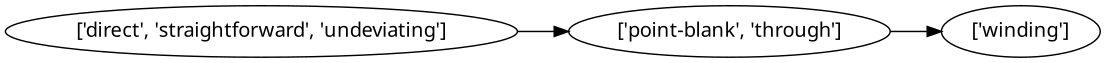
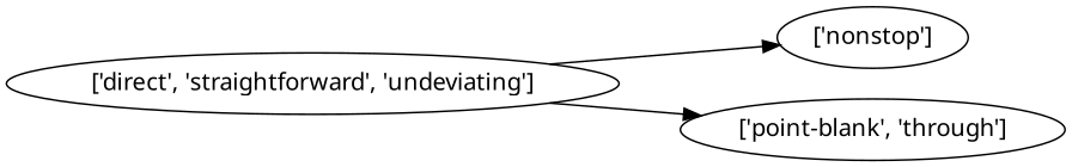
  strict digraph {
    fontname="Noto Sans"
    rankdir=LR
    node [fontname="Noto Sans"]
    edge [fontname="Noto Sans"]
    "['direct', 'straightforward', 'undeviating']"
+   "['nonstop']"
    "['point-blank', 'through']"
-   "['winding']"
+   "['direct', 'straightforward', 'undeviating']" -> "['nonstop']"
    "['direct', 'straightforward', 'undeviating']" -> "['point-blank', 'through']"
-   "['point-blank', 'through']" -> "['winding']"
  }
